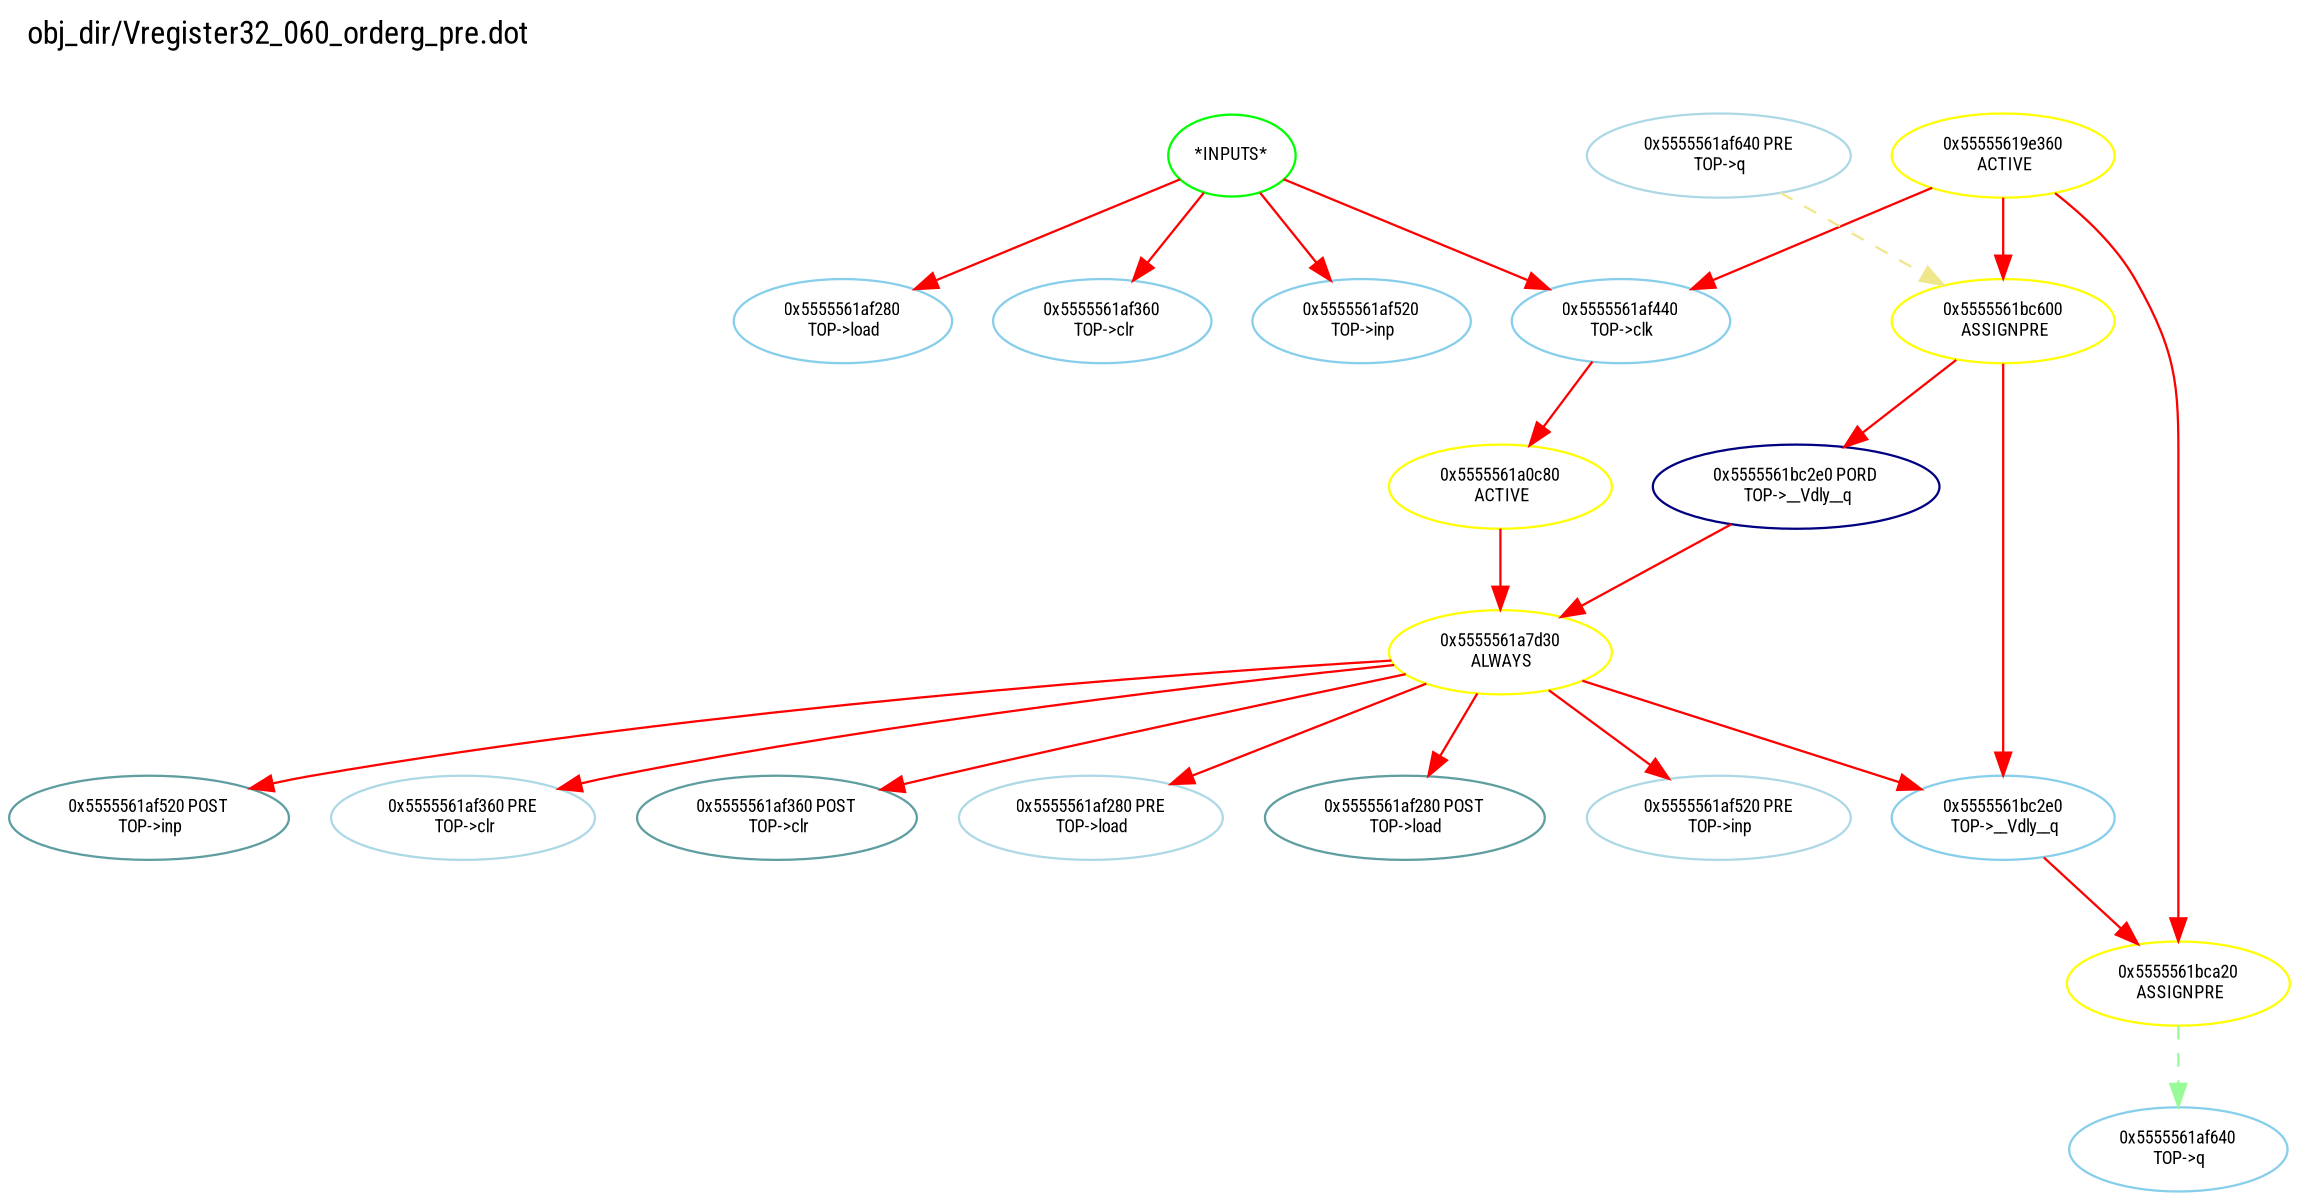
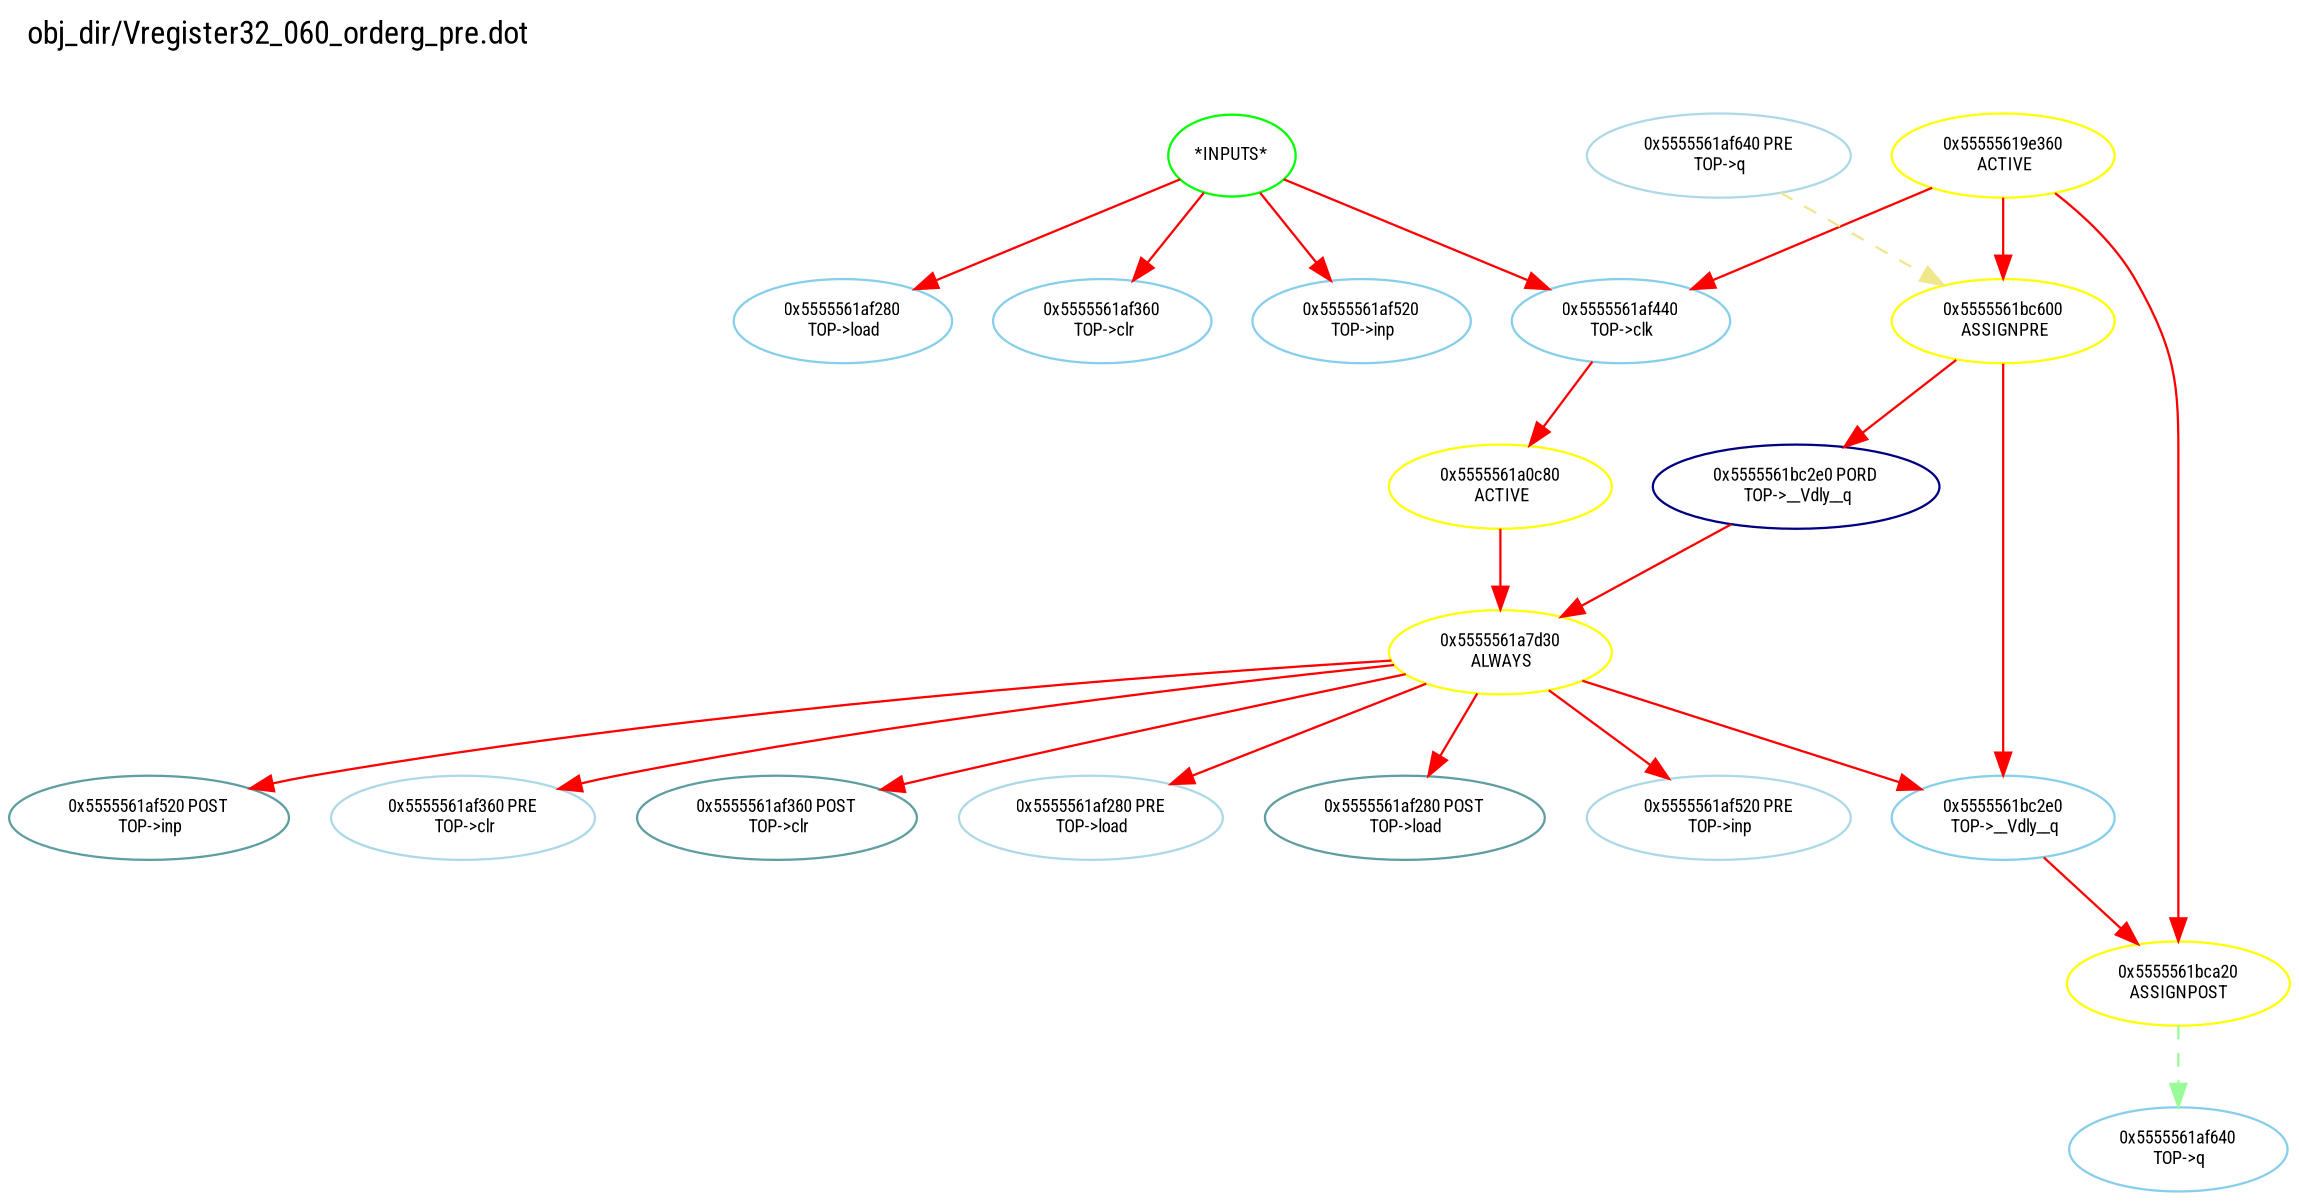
  digraph {
    fontname="Roboto Condensed"
    label="obj_dir/Vregister32_060_orderg_pre.dot"
    labeljust=l
    labelloc=t
    rankdir=TB
    node [color=skyblue fontname="Roboto Condensed" fontsize=8]
    edge [color=red fontname="Roboto Condensed" fontsize=8 weight=32]
    n1 [color=green label="*INPUTS*"]
    n2 [label="0x5555561af280\n TOP->load"]
    n3 [label="0x5555561af360\n TOP->clr"]
    n4 [label="0x5555561af440\n TOP->clk"]
    n5 [label="0x5555561af520\n TOP->inp"]
    n6 [color=yellow label="0x5555561a0c80\n ACTIVE"]
    n7 [color=yellow label="0x5555561a7d30\n ALWAYS"]
    n8 [color=yellow label="0x55555619e360\n ACTIVE"]
-   n9 [color=yellow label="0x5555561bca20\n ASSIGNPRE"]
+   n9 [color=yellow label="0x5555561bca20\n ASSIGNPOST"]
    n10 [color=yellow label="0x5555561bc600\n ASSIGNPRE"]
    n11 [color=lightblue label="0x5555561af360 PRE\n TOP->clr"]
    n12 [color=CadetBlue label="0x5555561af360 POST\n TOP->clr"]
    n13 [label="0x5555561bc2e0\n TOP->__Vdly__q"]
    n14 [color=lightblue label="0x5555561af280 PRE\n TOP->load"]
    n15 [color=CadetBlue label="0x5555561af280 POST\n TOP->load"]
    n16 [color=lightblue label="0x5555561af520 PRE\n TOP->inp"]
    n17 [color=CadetBlue label="0x5555561af520 POST\n TOP->inp"]
    n18 [color=NavyBlue label="0x5555561bc2e0 PORD\n TOP->__Vdly__q"]
    n19 [label="0x5555561af640\n TOP->q"]
    n20 [color=lightblue label="0x5555561af640 PRE\n TOP->q"]
    n1 -> n2 [weight=1]
    n1 -> n3 [weight=1]
    n1 -> n4 [weight=1]
    n1 -> n5 [weight=1]
    n4 -> n6 [weight=8]
    n6 -> n7
    n7 -> n11
    n7 -> n12 [weight=2]
    n7 -> n13
    n7 -> n14
    n7 -> n15 [weight=2]
    n7 -> n16
    n7 -> n17 [weight=2]
    n8 -> n4 [weight=8]
    n8 -> n9
    n8 -> n10
    n9 -> n19 [color=PaleGreen style=dashed weight=1]
    n10 -> n13
    n10 -> n18
    n13 -> n9 [weight=8]
    n18 -> n7
    n20 -> n10 [color=khaki style=dashed weight=3]
  }
